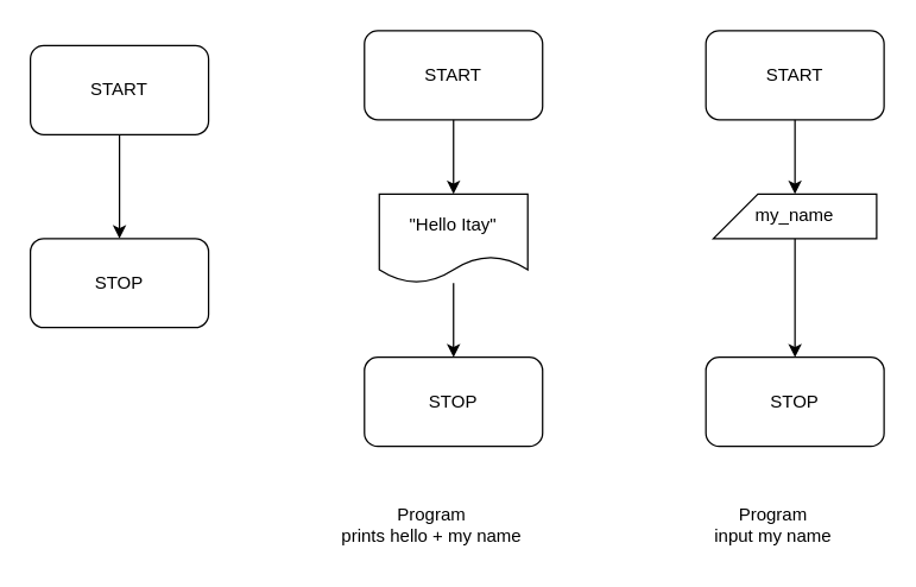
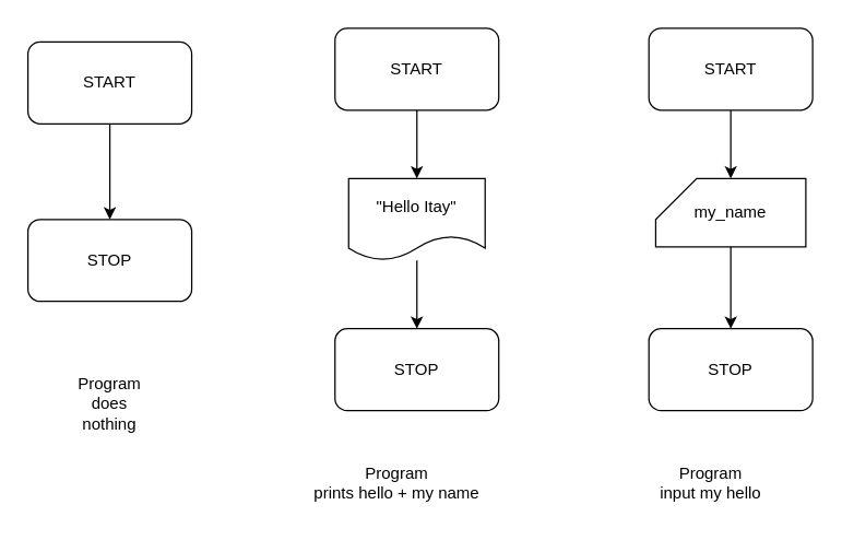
  <mxCell id="0" />
  <mxCell id="1" parent="0" />
  <mxCell id="2" value="" style="edgeStyle=orthogonalEdgeStyle;rounded=0;orthogonalLoop=1;jettySize=auto;html=1;" edge="1" parent="1" source="3" target="4"><mxGeometry relative="1" as="geometry" /></mxCell>
  <mxCell id="3" value="START" style="rounded=1;whiteSpace=wrap;html=1;" vertex="1" parent="1"><mxGeometry x="20" y="30" width="120" height="60" as="geometry" /></mxCell>
  <mxCell id="4" value="STOP" style="rounded=1;whiteSpace=wrap;html=1;" vertex="1" parent="1"><mxGeometry x="20" y="160" width="120" height="60" as="geometry" /></mxCell>
  <mxCell id="5" value="" style="edgeStyle=orthogonalEdgeStyle;rounded=0;orthogonalLoop=1;jettySize=auto;html=1;" edge="1" parent="1" source="6" target="9"><mxGeometry relative="1" as="geometry" /></mxCell>
  <mxCell id="6" value="START" style="rounded=1;whiteSpace=wrap;html=1;" vertex="1" parent="1"><mxGeometry x="245" y="20" width="120" height="60" as="geometry" /></mxCell>
  <mxCell id="7" value="STOP" style="rounded=1;whiteSpace=wrap;html=1;" vertex="1" parent="1"><mxGeometry x="245" y="240" width="120" height="60" as="geometry" /></mxCell>
  <mxCell id="8" value="" style="edgeStyle=orthogonalEdgeStyle;rounded=0;orthogonalLoop=1;jettySize=auto;html=1;" edge="1" parent="1" source="9" target="7"><mxGeometry relative="1" as="geometry" /></mxCell>
  <mxCell id="9" value="&quot;Hello Itay&quot;" style="shape=document;whiteSpace=wrap;html=1;boundedLbl=1;" vertex="1" parent="1"><mxGeometry x="255" y="130" width="100" height="60" as="geometry" /></mxCell>
+ <mxCell id="10" value="Program&lt;br&gt;does&lt;br&gt;nothing" style="text;html=1;strokeColor=none;fillColor=none;align=center;verticalAlign=middle;whiteSpace=wrap;rounded=0;" vertex="1" parent="1"><mxGeometry x="50" y="280" width="60" height="30" as="geometry" /></mxCell>
  <mxCell id="11" value="Program&lt;br&gt;prints hello + my name" style="text;html=1;align=center;verticalAlign=middle;resizable=0;points=[];autosize=1;strokeColor=none;fillColor=none;" vertex="1" parent="1"><mxGeometry x="220" y="333" width="140" height="40" as="geometry" /></mxCell>
  <mxCell id="12" value="" style="edgeStyle=orthogonalEdgeStyle;rounded=0;orthogonalLoop=1;jettySize=auto;html=1;" edge="1" parent="1" source="13" target="17"><mxGeometry relative="1" as="geometry" /></mxCell>
  <mxCell id="13" value="START" style="rounded=1;whiteSpace=wrap;html=1;" vertex="1" parent="1"><mxGeometry x="475" y="20" width="120" height="60" as="geometry" /></mxCell>
  <mxCell id="14" value="STOP" style="rounded=1;whiteSpace=wrap;html=1;" vertex="1" parent="1"><mxGeometry x="475" y="240" width="120" height="60" as="geometry" /></mxCell>
- <mxCell id="15" value="Program&lt;br&gt;input my name" style="text;html=1;align=center;verticalAlign=middle;resizable=0;points=[];autosize=1;strokeColor=none;fillColor=none;" vertex="1" parent="1"><mxGeometry x="470" y="333" width="100" height="40" as="geometry" /></mxCell>
+ <mxCell id="15" value="Program&lt;br&gt;input my hello" style="text;html=1;align=center;verticalAlign=middle;resizable=0;points=[];autosize=1;strokeColor=none;fillColor=none;" vertex="1" parent="1"><mxGeometry x="470" y="333" width="100" height="40" as="geometry" /></mxCell>
  <mxCell id="16" value="" style="edgeStyle=orthogonalEdgeStyle;rounded=0;orthogonalLoop=1;jettySize=auto;html=1;" edge="1" parent="1" source="17" target="14"><mxGeometry relative="1" as="geometry" /></mxCell>
- <mxCell id="17" value="my_name" style="shape=card;whiteSpace=wrap;html=1;" vertex="1" parent="1"><mxGeometry x="480" y="130" width="110" height="30" as="geometry" /></mxCell>
+ <mxCell id="17" value="my_name" style="shape=card;whiteSpace=wrap;html=1;" vertex="1" parent="1"><mxGeometry x="480" y="130" width="110" height="50" as="geometry" /></mxCell>
